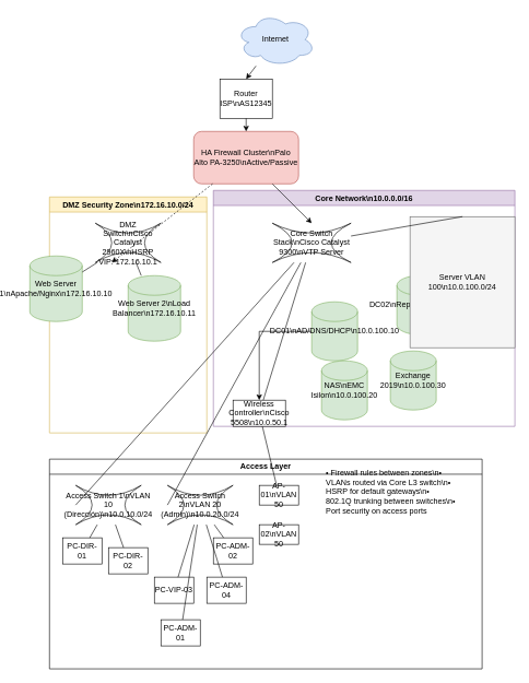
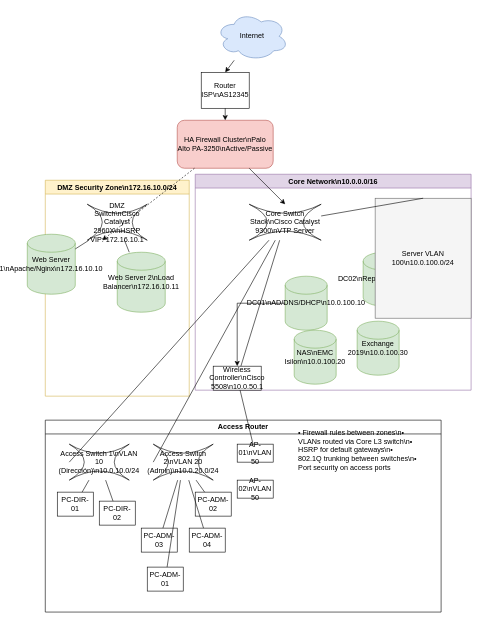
  <mxCell id="0" />
  <mxCell id="1" parent="0" />
  <mxCell id="2" value="Internet" style="shape=cloud;whiteSpace=wrap;html=1;fillColor=#DAE8FC;strokeColor=#6C8EBF;" parent="1" vertex="1"><mxGeometry x="335" y="20" width="120" height="80" as="geometry" /></mxCell>
  <mxCell id="3" value="Router ISP\nAS12345" style="shape=router;whiteSpace=wrap;html=1;" parent="1" vertex="1"><mxGeometry x="310" y="120" width="80" height="60" as="geometry" /></mxCell>
  <mxCell id="4" style="endArrow=classic;html=1;entryX=0.5;entryY=0;entryDx=0;entryDy=0;" parent="1" source="2" target="3" edge="1"><mxGeometry width="50" height="50" relative="1" as="geometry"><mxPoint x="350" y="100" as="sourcePoint" /><mxPoint x="350" y="120" as="targetPoint" /></mxGeometry></mxCell>
  <mxCell id="5" value="HA Firewall Cluster\nPalo Alto PA-3250\nActive/Passive" style="shape=rectangle;rounded=1;whiteSpace=wrap;html=1;fillColor=#F8CECC;strokeColor=#B85450;" parent="1" vertex="1"><mxGeometry x="270" y="200" width="160" height="80" as="geometry" /></mxCell>
  <mxCell id="6" style="endArrow=classic;html=1;entryX=0.5;entryY=0;entryDx=0;entryDy=0;" parent="1" source="3" target="5" edge="1"><mxGeometry width="50" height="50" relative="1" as="geometry"><mxPoint x="350" y="180" as="sourcePoint" /><mxPoint x="350" y="200" as="targetPoint" /></mxGeometry></mxCell>
  <mxCell id="7" value="DMZ Security Zone\n172.16.10.0/24" style="swimlane;whiteSpace=wrap;html=1;fillColor=#FFF2CC;strokeColor=#D6B656;" parent="1" vertex="1"><mxGeometry x="50" y="300" width="240" height="360" as="geometry" /></mxCell>
  <mxCell id="8" value="DMZ Switch\nCisco Catalyst 2960X\nHSRP VIP: 172.16.10.1" style="shape=switch;whiteSpace=wrap;html=1;" parent="1" vertex="1"><mxGeometry x="120" y="340" width="100" height="60" as="geometry" /></mxCell>
  <mxCell id="9" style="endArrow=classic;html=1;entryX=0.25;entryY=1;entryDx=0;entryDy=0;dashed=1;" parent="1" source="5" target="8" edge="1"><mxGeometry width="50" height="50" relative="1" as="geometry"><mxPoint x="270" y="280" as="sourcePoint" /><mxPoint x="170" y="340" as="targetPoint" /></mxGeometry></mxCell>
  <mxCell id="10" value="Web Server 1\nApache/Nginx\n172.16.10.10" style="shape=cylinder3;whiteSpace=wrap;html=1;fillColor=#D5E8D4;strokeColor=#82B366;" parent="1" vertex="1"><mxGeometry x="20" y="390" width="80" height="100" as="geometry" /></mxCell>
  <mxCell id="11" value="Web Server 2\nLoad Balancer\n172.16.10.11" style="shape=cylinder3;whiteSpace=wrap;html=1;fillColor=#D5E8D4;strokeColor=#82B366;" parent="1" vertex="1"><mxGeometry x="170" y="420" width="80" height="100" as="geometry" /></mxCell>
  <mxCell id="12" style="endArrow=none;html=1;" parent="1" source="8" target="10" edge="1"><mxGeometry width="50" height="50" relative="1" as="geometry"><mxPoint x="150" y="400" as="sourcePoint" /><mxPoint x="110" y="420" as="targetPoint" /></mxGeometry></mxCell>
  <mxCell id="13" style="endArrow=none;html=1;" parent="1" source="8" target="11" edge="1"><mxGeometry width="50" height="50" relative="1" as="geometry"><mxPoint x="220" y="400" as="sourcePoint" /><mxPoint x="250" y="420" as="targetPoint" /></mxGeometry></mxCell>
  <mxCell id="14" value="Core Network\n10.0.0.0/16" style="swimlane;whiteSpace=wrap;html=1;fillColor=#E1D5E7;strokeColor=#9673A6;" parent="1" vertex="1"><mxGeometry x="300" y="290" width="460" height="360" as="geometry" /></mxCell>
  <mxCell id="15" value="DC01\nAD/DNS/DHCP\n10.0.100.10" style="shape=cylinder3;whiteSpace=wrap;html=1;fillColor=#D5E8D4;strokeColor=#82B366;" parent="14" vertex="1"><mxGeometry x="150" y="170" width="70" height="90" as="geometry" /></mxCell>
  <mxCell id="16" value="DC02\nReplica\n10.0.100.11" style="shape=cylinder3;whiteSpace=wrap;html=1;fillColor=#D5E8D4;strokeColor=#82B366;" parent="14" vertex="1"><mxGeometry x="280" y="130" width="70" height="90" as="geometry" /></mxCell>
  <mxCell id="17" value="NAS\nEMC Isilon\n10.0.100.20" style="shape=cylinder3;whiteSpace=wrap;html=1;fillColor=#D5E8D4;strokeColor=#82B366;" parent="14" vertex="1"><mxGeometry x="165" y="260" width="70" height="90" as="geometry" /></mxCell>
  <mxCell id="18" value="Exchange 2019\n10.0.100.30" style="shape=cylinder3;whiteSpace=wrap;html=1;fillColor=#D5E8D4;strokeColor=#82B366;" parent="14" vertex="1"><mxGeometry x="270" y="245" width="70" height="90" as="geometry" /></mxCell>
  <mxCell id="19" value="Wireless Controller\nCisco 5508\n10.0.50.1" style="shape=rectangle;rounded=0;whiteSpace=wrap;html=1;" parent="14" vertex="1"><mxGeometry x="30" y="320" width="80" height="40" as="geometry" /></mxCell>
  <mxCell id="20" value="" style="edgeStyle=orthogonalEdgeStyle;rounded=0;orthogonalLoop=1;jettySize=auto;html=1;" edge="1" parent="14" source="15" target="19"><mxGeometry relative="1" as="geometry" /></mxCell>
  <mxCell id="21" value="Server VLAN 100\n10.0.100.0/24" style="rounded=0;whiteSpace=wrap;html=1;fillColor=#F5F5F5;strokeColor=#666666;" parent="14" vertex="1"><mxGeometry x="300" y="40" width="160" height="200" as="geometry" /></mxCell>
  <mxCell id="22" value="Core Switch Stack\nCisco Catalyst 9300\nVTP Server" style="shape=switch;whiteSpace=wrap;html=1;" parent="1" vertex="1"><mxGeometry x="390" y="340" width="120" height="60" as="geometry" /></mxCell>
  <mxCell id="23" style="endArrow=classic;html=1;entryX=0.5;entryY=0;entryDx=0;entryDy=0;" parent="1" source="5" target="22" edge="1"><mxGeometry width="50" height="50" relative="1" as="geometry"><mxPoint x="350" y="280" as="sourcePoint" /><mxPoint x="450" y="340" as="targetPoint" /></mxGeometry></mxCell>
  <mxCell id="24" style="endArrow=none;html=1;entryX=0.5;entryY=0;entryDx=0;entryDy=0;" parent="1" source="22" target="21" edge="1"><mxGeometry width="50" height="50" relative="1" as="geometry"><mxPoint x="450" y="400" as="sourcePoint" /><mxPoint x="550" y="420" as="targetPoint" /></mxGeometry></mxCell>
- <mxCell id="25" value="Access Layer" style="swimlane;whiteSpace=wrap;html=1;fillColor=#ffffff;strokeColor=#000000;" parent="1" vertex="1"><mxGeometry x="50" y="700" width="660" height="320" as="geometry" /></mxCell>
+ <mxCell id="25" value="Access Router" style="swimlane;whiteSpace=wrap;html=1;fillColor=#ffffff;strokeColor=#000000;" parent="1" vertex="1"><mxGeometry x="50" y="700" width="660" height="320" as="geometry" /></mxCell>
  <mxCell id="26" value="Access Switch 1\nVLAN 10 (Dirección)\n10.0.10.0/24" style="shape=switch;whiteSpace=wrap;html=1;" parent="1" vertex="1"><mxGeometry x="90" y="740" width="100" height="60" as="geometry" /></mxCell>
  <mxCell id="27" value="PC-DIR-01" style="shape=rectangle;rounded=0;whiteSpace=wrap;html=1;" parent="1" vertex="1"><mxGeometry x="70" y="820" width="60" height="40" as="geometry" /></mxCell>
  <mxCell id="28" value="PC-DIR-02" style="shape=rectangle;rounded=0;whiteSpace=wrap;html=1;" parent="1" vertex="1"><mxGeometry x="140" y="835" width="60" height="40" as="geometry" /></mxCell>
  <mxCell id="29" style="endArrow=none;html=1;" parent="1" source="26" target="27" edge="1"><mxGeometry width="50" height="50" relative="1" as="geometry"><mxPoint x="110" y="800" as="sourcePoint" /><mxPoint x="100" y="820" as="targetPoint" /></mxGeometry></mxCell>
  <mxCell id="30" style="endArrow=none;html=1;" parent="1" source="26" target="28" edge="1"><mxGeometry width="50" height="50" relative="1" as="geometry"><mxPoint x="140" y="800" as="sourcePoint" /><mxPoint x="180" y="820" as="targetPoint" /></mxGeometry></mxCell>
  <mxCell id="31" value="Access Switch 2\nVLAN 20 (Admin)\n10.0.20.0/24" style="shape=switch;whiteSpace=wrap;html=1;" parent="1" vertex="1"><mxGeometry x="230" y="740" width="100" height="60" as="geometry" /></mxCell>
  <mxCell id="32" value="PC-ADM-01" style="shape=rectangle;rounded=0;whiteSpace=wrap;html=1;" parent="1" vertex="1"><mxGeometry x="220" y="945" width="60" height="40" as="geometry" /></mxCell>
  <mxCell id="33" value="PC-ADM-02" style="shape=rectangle;rounded=0;whiteSpace=wrap;html=1;" parent="1" vertex="1"><mxGeometry x="300" y="820" width="60" height="40" as="geometry" /></mxCell>
- <mxCell id="34" value="PC-VIP-03" style="shape=rectangle;rounded=0;whiteSpace=wrap;html=1;" parent="1" vertex="1"><mxGeometry x="210" y="880" width="60" height="40" as="geometry" /></mxCell>
+ <mxCell id="34" value="PC-ADM-03" style="shape=rectangle;rounded=0;whiteSpace=wrap;html=1;" parent="1" vertex="1"><mxGeometry x="210" y="880" width="60" height="40" as="geometry" /></mxCell>
  <mxCell id="35" value="PC-ADM-04" style="shape=rectangle;rounded=0;whiteSpace=wrap;html=1;" parent="1" vertex="1"><mxGeometry x="290" y="880" width="60" height="40" as="geometry" /></mxCell>
  <mxCell id="36" style="endArrow=none;html=1;" parent="1" source="31" target="32" edge="1"><mxGeometry width="50" height="50" relative="1" as="geometry"><mxPoint x="250" y="800" as="sourcePoint" /><mxPoint x="240" y="820" as="targetPoint" /></mxGeometry></mxCell>
  <mxCell id="37" style="endArrow=none;html=1;" parent="1" source="31" target="33" edge="1"><mxGeometry width="50" height="50" relative="1" as="geometry"><mxPoint x="280" y="800" as="sourcePoint" /><mxPoint x="320" y="820" as="targetPoint" /></mxGeometry></mxCell>
  <mxCell id="38" style="endArrow=none;html=1;" parent="1" source="31" target="34" edge="1"><mxGeometry width="50" height="50" relative="1" as="geometry"><mxPoint x="250" y="860" as="sourcePoint" /><mxPoint x="240" y="880" as="targetPoint" /></mxGeometry></mxCell>
  <mxCell id="39" style="endArrow=none;html=1;" parent="1" source="31" target="35" edge="1"><mxGeometry width="50" height="50" relative="1" as="geometry"><mxPoint x="280" y="860" as="sourcePoint" /><mxPoint x="320" y="880" as="targetPoint" /></mxGeometry></mxCell>
  <mxCell id="40" style="endArrow=none;html=1;entryX=0;entryY=0.5;entryDx=0;entryDy=0;" parent="1" source="22" target="26" edge="1"><mxGeometry width="50" height="50" relative="1" as="geometry"><mxPoint x="390" y="370" as="sourcePoint" /><mxPoint x="90" y="770" as="targetPoint" /></mxGeometry></mxCell>
  <mxCell id="41" style="endArrow=none;html=1;entryX=0;entryY=0.5;entryDx=0;entryDy=0;" parent="1" source="22" target="31" edge="1"><mxGeometry width="50" height="50" relative="1" as="geometry"><mxPoint x="390" y="370" as="sourcePoint" /><mxPoint x="230" y="770" as="targetPoint" /></mxGeometry></mxCell>
  <mxCell id="42" value="AP-01\nVLAN 50" style="shape=rectangle;rounded=0;whiteSpace=wrap;html=1;" parent="1" vertex="1"><mxGeometry x="370" y="740" width="60" height="30" as="geometry" /></mxCell>
  <mxCell id="43" value="AP-02\nVLAN 50" style="shape=rectangle;rounded=0;whiteSpace=wrap;html=1;" parent="1" vertex="1"><mxGeometry x="370" y="800" width="60" height="30" as="geometry" /></mxCell>
  <mxCell id="44" style="endArrow=none;html=1;" parent="1" source="22" target="19" edge="1"><mxGeometry width="50" height="50" relative="1" as="geometry"><mxPoint x="430" y="400" as="sourcePoint" /><mxPoint x="430" y="420" as="targetPoint" /></mxGeometry></mxCell>
  <mxCell id="45" style="endArrow=none;html=1;" parent="1" source="19" target="42" edge="1"><mxGeometry width="50" height="50" relative="1" as="geometry"><mxPoint x="430" y="460" as="sourcePoint" /><mxPoint x="400" y="740" as="targetPoint" /></mxGeometry></mxCell>
  <mxCell id="46" value="• Firewall rules between zones\n• VLANs routed via Core L3 switch\n• HSRP for default gateways\n• 802.1Q trunking between switches\n• Port security on access ports" style="text;html=1;strokeColor=none;fillColor=none;align=left;verticalAlign=middle;whiteSpace=wrap;rounded=0;" parent="1" vertex="1"><mxGeometry x="470" y="700" width="200" height="100" as="geometry" /></mxCell>
